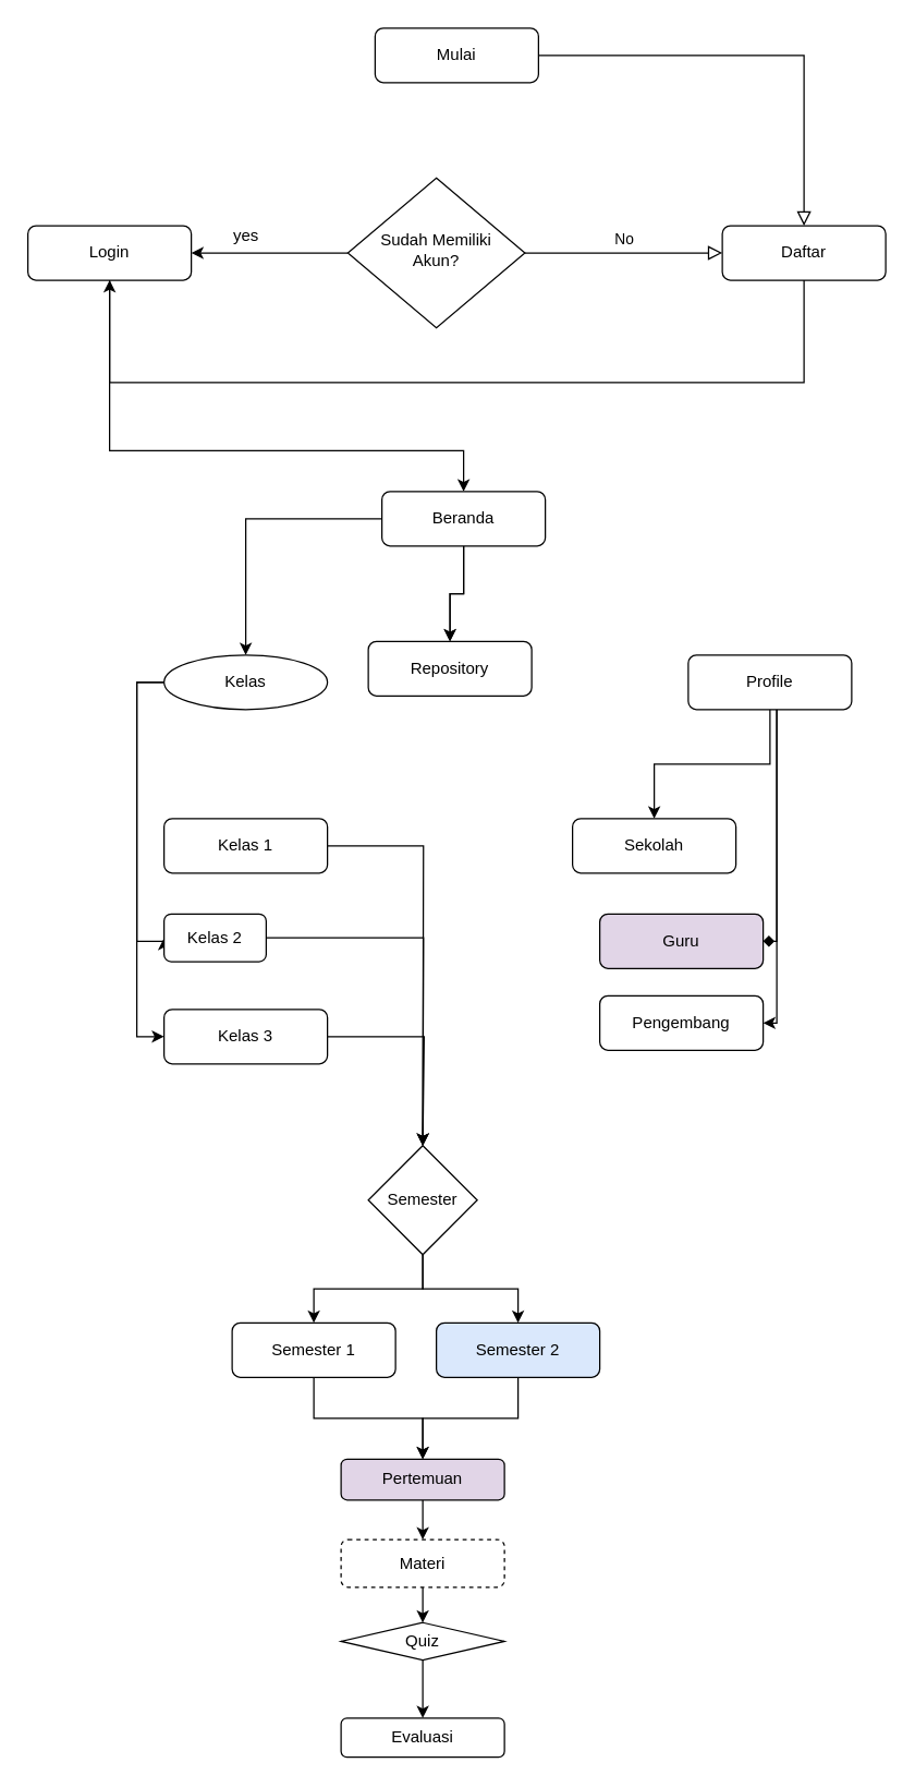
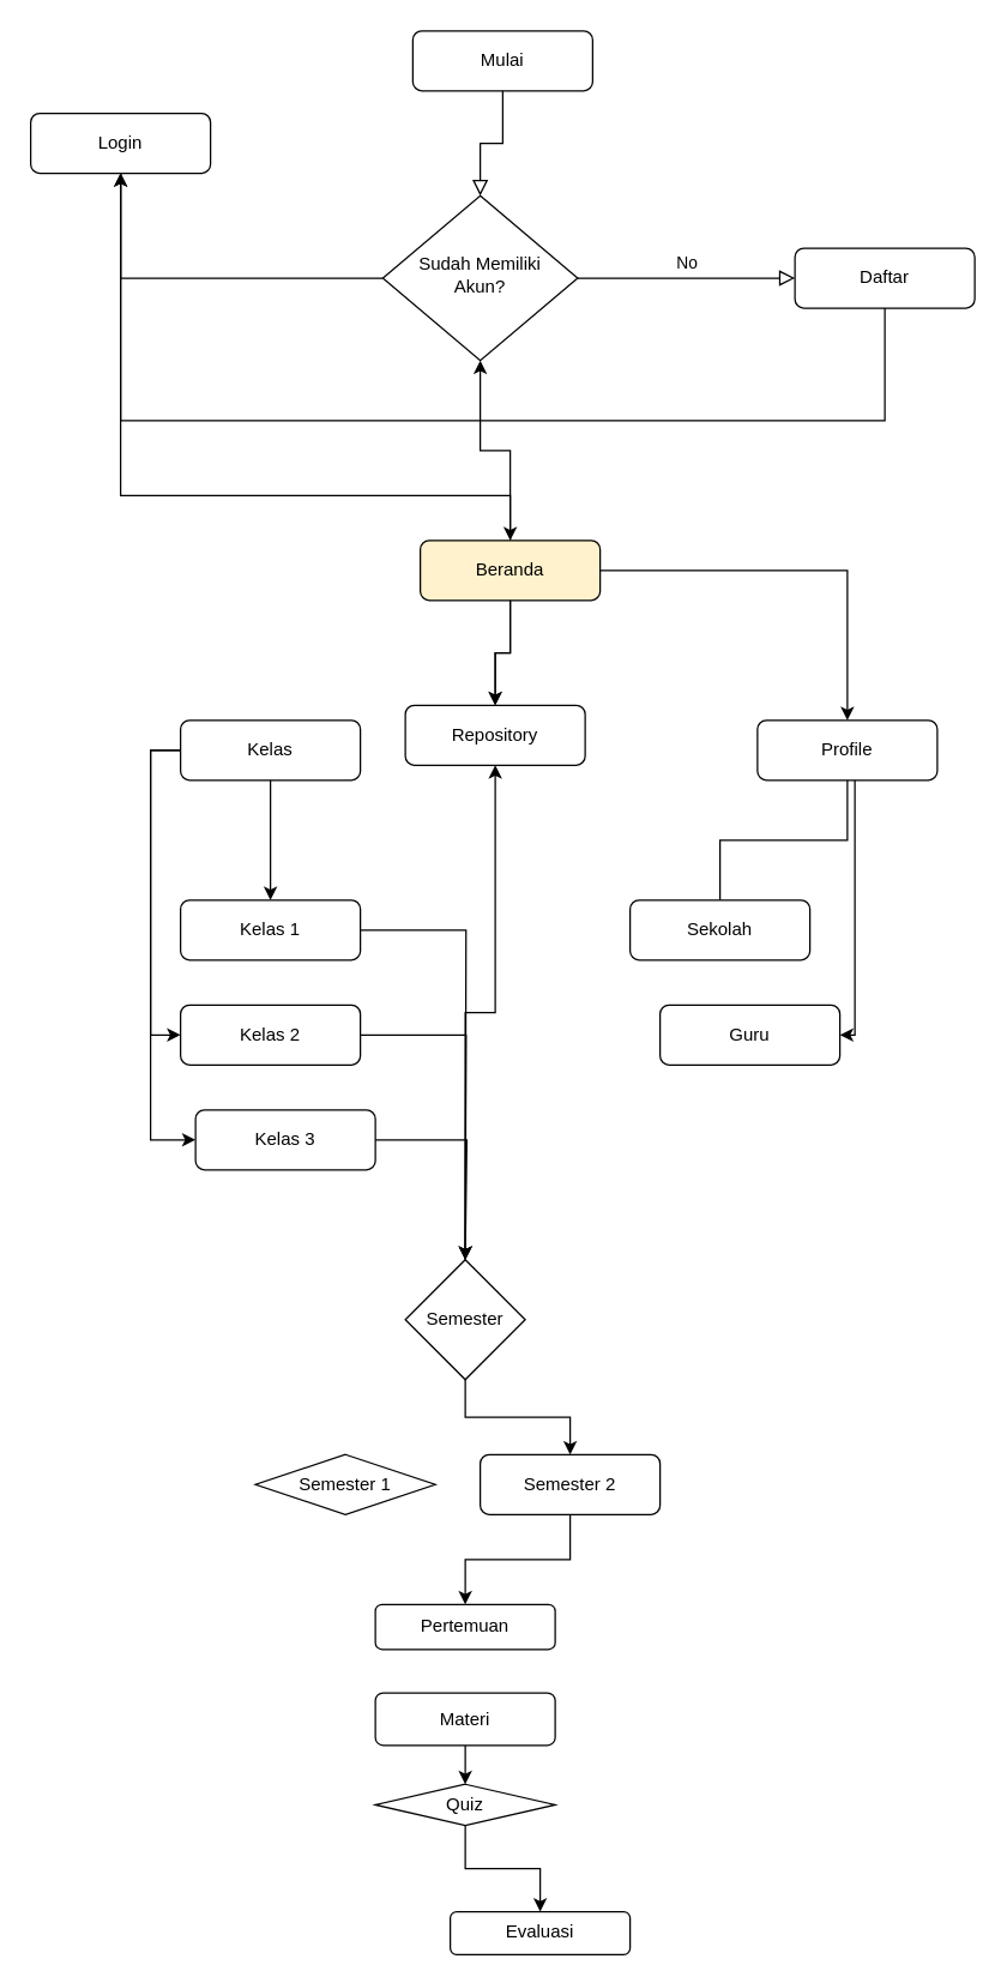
  <mxCell id="0" />
  <mxCell id="1" parent="0" />
- <mxCell id="2" value="" style="rounded=0;html=1;jettySize=auto;orthogonalLoop=1;fontSize=11;endArrow=block;endFill=0;endSize=8;strokeWidth=1;shadow=0;labelBackgroundColor=none;edgeStyle=orthogonalEdgeStyle;" parent="1" source="3" target="8" edge="1"><mxGeometry relative="1" as="geometry" /></mxCell>
+ <mxCell id="2" value="" style="rounded=0;html=1;jettySize=auto;orthogonalLoop=1;fontSize=11;endArrow=block;endFill=0;endSize=8;strokeWidth=1;shadow=0;labelBackgroundColor=none;edgeStyle=orthogonalEdgeStyle;" parent="1" source="3" target="6" edge="1"><mxGeometry relative="1" as="geometry" /></mxCell>
  <mxCell id="3" value="Mulai" style="rounded=1;whiteSpace=wrap;html=1;fontSize=12;glass=0;strokeWidth=1;shadow=0;" parent="1" vertex="1"><mxGeometry x="275" y="20" width="120" height="40" as="geometry" /></mxCell>
  <mxCell id="4" value="No" style="edgeStyle=orthogonalEdgeStyle;rounded=0;html=1;jettySize=auto;orthogonalLoop=1;fontSize=11;endArrow=block;endFill=0;endSize=8;strokeWidth=1;shadow=0;labelBackgroundColor=none;" parent="1" source="6" target="8" edge="1"><mxGeometry y="10" relative="1" as="geometry"><mxPoint as="offset" /></mxGeometry></mxCell>
  <mxCell id="5" style="edgeStyle=orthogonalEdgeStyle;rounded=0;orthogonalLoop=1;jettySize=auto;html=1;" parent="1" source="6" target="10" edge="1"><mxGeometry relative="1" as="geometry" /></mxCell>
  <mxCell id="6" value="Sudah Memiliki &lt;br&gt;Akun?" style="rhombus;whiteSpace=wrap;html=1;shadow=0;fontFamily=Helvetica;fontSize=12;align=center;strokeWidth=1;spacing=6;spacingTop=-4;" parent="1" vertex="1"><mxGeometry x="255" y="130" width="130" height="110" as="geometry" /></mxCell>
  <mxCell id="7" style="edgeStyle=orthogonalEdgeStyle;rounded=0;orthogonalLoop=1;jettySize=auto;html=1;entryX=0.5;entryY=1;entryDx=0;entryDy=0;" parent="1" source="8" target="10" edge="1"><mxGeometry relative="1" as="geometry"><mxPoint x="590" y="280" as="targetPoint" /><Array as="points"><mxPoint x="590" y="280" /><mxPoint x="80" y="280" /></Array></mxGeometry></mxCell>
  <mxCell id="8" value="Daftar" style="rounded=1;whiteSpace=wrap;html=1;fontSize=12;glass=0;strokeWidth=1;shadow=0;" parent="1" vertex="1"><mxGeometry x="530" y="165" width="120" height="40" as="geometry" /></mxCell>
  <mxCell id="9" style="edgeStyle=orthogonalEdgeStyle;rounded=0;orthogonalLoop=1;jettySize=auto;html=1;" parent="1" source="10" target="16" edge="1"><mxGeometry relative="1" as="geometry"><mxPoint x="340" y="360" as="targetPoint" /><Array as="points"><mxPoint x="80" y="330" /><mxPoint x="340" y="330" /></Array></mxGeometry></mxCell>
- <mxCell id="10" value="Login" style="rounded=1;whiteSpace=wrap;html=1;fontSize=12;glass=0;strokeWidth=1;shadow=0;" parent="1" vertex="1"><mxGeometry x="20" y="165" width="120" height="40" as="geometry" /></mxCell>
- <mxCell id="11" value="yes" style="text;html=1;align=center;verticalAlign=middle;resizable=0;points=[];autosize=1;strokeColor=none;fillColor=none;" parent="1" vertex="1"><mxGeometry x="160" y="158" width="40" height="30" as="geometry" /></mxCell>
+ <mxCell id="10" value="Login" style="rounded=1;whiteSpace=wrap;html=1;fontSize=12;glass=0;strokeWidth=1;shadow=0;" parent="1" vertex="1"><mxGeometry x="20" y="75" width="120" height="40" as="geometry" /></mxCell>
  <mxCell id="12" value="" style="edgeStyle=orthogonalEdgeStyle;rounded=0;orthogonalLoop=1;jettySize=auto;html=1;" parent="1" source="16" target="17" edge="1"><mxGeometry relative="1" as="geometry" /></mxCell>
  <mxCell id="13" value="" style="edgeStyle=orthogonalEdgeStyle;rounded=0;orthogonalLoop=1;jettySize=auto;html=1;" parent="1" source="16" target="17" edge="1"><mxGeometry relative="1" as="geometry" /></mxCell>
- <mxCell id="14" style="edgeStyle=orthogonalEdgeStyle;rounded=0;orthogonalLoop=1;jettySize=auto;html=1;" parent="1" source="16" target="25" edge="1"><mxGeometry relative="1" as="geometry" /></mxCell>
- <mxCell id="16" value="Beranda" style="rounded=1;whiteSpace=wrap;html=1;fontSize=12;glass=0;strokeWidth=1;shadow=0;" parent="1" vertex="1"><mxGeometry x="280" y="360" width="120" height="40" as="geometry" /></mxCell>
+ <mxCell id="14" style="edgeStyle=orthogonalEdgeStyle;rounded=0;orthogonalLoop=1;jettySize=auto;html=1;" parent="1" source="16" target="6" edge="1"><mxGeometry relative="1" as="geometry" /></mxCell>
+ <mxCell id="15" style="edgeStyle=orthogonalEdgeStyle;rounded=0;orthogonalLoop=1;jettySize=auto;html=1;entryX=0.5;entryY=0;entryDx=0;entryDy=0;" parent="1" source="16" target="21" edge="1"><mxGeometry relative="1" as="geometry" /></mxCell>
+ <mxCell id="16" value="Beranda" style="rounded=1;whiteSpace=wrap;html=1;fontSize=12;glass=0;strokeWidth=1;shadow=0;fillColor=#fff2cc;" parent="1" vertex="1"><mxGeometry x="280" y="360" width="120" height="40" as="geometry" /></mxCell>
  <mxCell id="17" value="Repository" style="rounded=1;whiteSpace=wrap;html=1;fontSize=12;glass=0;strokeWidth=1;shadow=0;" parent="1" vertex="1"><mxGeometry x="270" y="470" width="120" height="40" as="geometry" /></mxCell>
- <mxCell id="18" value="" style="edgeStyle=orthogonalEdgeStyle;rounded=0;orthogonalLoop=1;jettySize=auto;html=1;" parent="1" source="21" target="32" edge="1"><mxGeometry relative="1" as="geometry" /></mxCell>
- <mxCell id="19" style="edgeStyle=orthogonalEdgeStyle;rounded=0;orthogonalLoop=1;jettySize=auto;html=1;entryX=1;entryY=0.5;entryDx=0;entryDy=0;endArrow=diamond;" parent="1" source="21" target="33" edge="1"><mxGeometry relative="1" as="geometry"><Array as="points"><mxPoint x="570" y="500" /><mxPoint x="570" y="690" /></Array></mxGeometry></mxCell>
- <mxCell id="20" value="" style="edgeStyle=orthogonalEdgeStyle;rounded=0;orthogonalLoop=1;jettySize=auto;html=1;" parent="1" source="21" target="34" edge="1"><mxGeometry relative="1" as="geometry"><Array as="points"><mxPoint x="570" y="500" /><mxPoint x="570" y="750" /></Array></mxGeometry></mxCell>
+ <mxCell id="18" value="" style="edgeStyle=orthogonalEdgeStyle;rounded=0;orthogonalLoop=1;jettySize=auto;html=1;endArrow=none;" parent="1" source="21" target="32" edge="1"><mxGeometry relative="1" as="geometry" /></mxCell>
+ <mxCell id="19" style="edgeStyle=orthogonalEdgeStyle;rounded=0;orthogonalLoop=1;jettySize=auto;html=1;entryX=1;entryY=0.5;entryDx=0;entryDy=0;" parent="1" source="21" target="33" edge="1"><mxGeometry relative="1" as="geometry"><Array as="points"><mxPoint x="570" y="500" /><mxPoint x="570" y="690" /></Array></mxGeometry></mxCell>
  <mxCell id="21" value="Profile" style="rounded=1;whiteSpace=wrap;html=1;fontSize=12;glass=0;strokeWidth=1;shadow=0;" parent="1" vertex="1"><mxGeometry x="505" y="480" width="120" height="40" as="geometry" /></mxCell>
+ <mxCell id="22" value="" style="edgeStyle=orthogonalEdgeStyle;rounded=0;orthogonalLoop=1;jettySize=auto;html=1;" parent="1" source="25" target="27" edge="1"><mxGeometry relative="1" as="geometry" /></mxCell>
  <mxCell id="23" style="edgeStyle=orthogonalEdgeStyle;rounded=0;orthogonalLoop=1;jettySize=auto;html=1;entryX=0;entryY=0.5;entryDx=0;entryDy=0;" parent="1" source="25" target="29" edge="1"><mxGeometry relative="1" as="geometry"><mxPoint x="100" y="720" as="targetPoint" /><Array as="points"><mxPoint x="100" y="500" /><mxPoint x="100" y="690" /></Array></mxGeometry></mxCell>
  <mxCell id="24" style="edgeStyle=orthogonalEdgeStyle;rounded=0;orthogonalLoop=1;jettySize=auto;html=1;entryX=0;entryY=0.5;entryDx=0;entryDy=0;" parent="1" source="25" target="31" edge="1"><mxGeometry relative="1" as="geometry"><Array as="points"><mxPoint x="100" y="500" /><mxPoint x="100" y="760" /></Array></mxGeometry></mxCell>
- <mxCell id="25" value="Kelas" style="ellipse;whiteSpace=wrap;html=1;fontSize=12;glass=0;strokeWidth=1;shadow=0;" parent="1" vertex="1"><mxGeometry x="120" y="480" width="120" height="40" as="geometry" /></mxCell>
+ <mxCell id="25" value="Kelas" style="rounded=1;whiteSpace=wrap;html=1;fontSize=12;glass=0;strokeWidth=1;shadow=0;" parent="1" vertex="1"><mxGeometry x="120" y="480" width="120" height="40" as="geometry" /></mxCell>
  <mxCell id="26" style="edgeStyle=orthogonalEdgeStyle;rounded=0;orthogonalLoop=1;jettySize=auto;html=1;exitX=1;exitY=0.5;exitDx=0;exitDy=0;entryX=0.5;entryY=0;entryDx=0;entryDy=0;" edge="1" parent="1" source="27"><mxGeometry relative="1" as="geometry"><mxPoint x="310" y="840" as="targetPoint" /></mxGeometry></mxCell>
  <mxCell id="27" value="Kelas 1" style="rounded=1;whiteSpace=wrap;html=1;fontSize=12;glass=0;strokeWidth=1;shadow=0;" parent="1" vertex="1"><mxGeometry x="120" y="600" width="120" height="40" as="geometry" /></mxCell>
  <mxCell id="28" value="" style="edgeStyle=orthogonalEdgeStyle;rounded=0;orthogonalLoop=1;jettySize=auto;html=1;" edge="1" parent="1" source="29"><mxGeometry relative="1" as="geometry"><mxPoint x="310" y="840" as="targetPoint" /></mxGeometry></mxCell>
- <mxCell id="29" value="Kelas 2" style="rounded=1;whiteSpace=wrap;html=1;fontSize=12;glass=0;strokeWidth=1;shadow=0;" parent="1" vertex="1"><mxGeometry x="120" y="670" width="75" height="35" as="geometry" /></mxCell>
+ <mxCell id="29" value="Kelas 2" style="rounded=1;whiteSpace=wrap;html=1;fontSize=12;glass=0;strokeWidth=1;shadow=0;" parent="1" vertex="1"><mxGeometry x="120" y="670" width="120" height="40" as="geometry" /></mxCell>
  <mxCell id="30" style="edgeStyle=orthogonalEdgeStyle;rounded=0;orthogonalLoop=1;jettySize=auto;html=1;" edge="1" parent="1" source="31"><mxGeometry relative="1" as="geometry"><mxPoint x="310" y="840" as="targetPoint" /><Array as="points"><mxPoint x="311" y="760" /><mxPoint x="311" y="840" /></Array></mxGeometry></mxCell>
- <mxCell id="31" value="Kelas 3" style="rounded=1;whiteSpace=wrap;html=1;fontSize=12;glass=0;strokeWidth=1;shadow=0;" parent="1" vertex="1"><mxGeometry x="120" y="740" width="120" height="40" as="geometry" /></mxCell>
+ <mxCell id="31" value="Kelas 3" style="rounded=1;whiteSpace=wrap;html=1;fontSize=12;glass=0;strokeWidth=1;shadow=0;" parent="1" vertex="1"><mxGeometry x="130" y="740" width="120" height="40" as="geometry" /></mxCell>
  <mxCell id="32" value="Sekolah" style="rounded=1;whiteSpace=wrap;html=1;fontSize=12;glass=0;strokeWidth=1;shadow=0;" parent="1" vertex="1"><mxGeometry x="420" y="600" width="120" height="40" as="geometry" /></mxCell>
- <mxCell id="33" value="Guru" style="rounded=1;whiteSpace=wrap;html=1;fontSize=12;glass=0;strokeWidth=1;shadow=0;fillColor=#e1d5e7;" parent="1" vertex="1"><mxGeometry x="440" y="670" width="120" height="40" as="geometry" /></mxCell>
- <mxCell id="34" value="Pengembang" style="rounded=1;whiteSpace=wrap;html=1;fontSize=12;glass=0;strokeWidth=1;shadow=0;" parent="1" vertex="1"><mxGeometry x="440" y="730" width="120" height="40" as="geometry" /></mxCell>
- <mxCell id="35" style="edgeStyle=orthogonalEdgeStyle;rounded=0;orthogonalLoop=1;jettySize=auto;html=1;entryX=0.5;entryY=0;entryDx=0;entryDy=0;" edge="1" parent="1" source="36" target="43"><mxGeometry relative="1" as="geometry" /></mxCell>
- <mxCell id="36" value="Semester 1" style="whiteSpace=wrap;html=1;rounded=1;glass=0;strokeWidth=1;shadow=0;" vertex="1" parent="1"><mxGeometry x="170" y="970" width="120" height="40" as="geometry" /></mxCell>
- <mxCell id="37" style="edgeStyle=orthogonalEdgeStyle;rounded=0;orthogonalLoop=1;jettySize=auto;html=1;entryX=0.5;entryY=0;entryDx=0;entryDy=0;" edge="1" parent="1" source="39" target="36"><mxGeometry relative="1" as="geometry" /></mxCell>
+ <mxCell id="33" value="Guru" style="rounded=1;whiteSpace=wrap;html=1;fontSize=12;glass=0;strokeWidth=1;shadow=0;" parent="1" vertex="1"><mxGeometry x="440" y="670" width="120" height="40" as="geometry" /></mxCell>
+ <mxCell id="36" value="Semester 1" style="rhombus;whiteSpace=wrap;html=1;glass=0;strokeWidth=1;shadow=0;" vertex="1" parent="1"><mxGeometry x="170" y="970" width="120" height="40" as="geometry" /></mxCell>
+ <mxCell id="37" style="edgeStyle=orthogonalEdgeStyle;rounded=0;orthogonalLoop=1;jettySize=auto;html=1;" edge="1" parent="1" source="39" target="17"><mxGeometry relative="1" as="geometry" /></mxCell>
  <mxCell id="38" style="edgeStyle=orthogonalEdgeStyle;rounded=0;orthogonalLoop=1;jettySize=auto;html=1;entryX=0.5;entryY=0;entryDx=0;entryDy=0;" edge="1" parent="1" source="39" target="41"><mxGeometry relative="1" as="geometry" /></mxCell>
  <mxCell id="39" value="Semester" style="rhombus;whiteSpace=wrap;html=1;" vertex="1" parent="1"><mxGeometry x="270" y="840" width="80" height="80" as="geometry" /></mxCell>
  <mxCell id="40" value="" style="edgeStyle=orthogonalEdgeStyle;rounded=0;orthogonalLoop=1;jettySize=auto;html=1;" edge="1" parent="1" source="41" target="43"><mxGeometry relative="1" as="geometry" /></mxCell>
- <mxCell id="41" value="Semester 2" style="whiteSpace=wrap;html=1;rounded=1;glass=0;strokeWidth=1;shadow=0;fillColor=#dae8fc;" vertex="1" parent="1"><mxGeometry x="320" y="970" width="120" height="40" as="geometry" /></mxCell>
- <mxCell id="42" value="" style="edgeStyle=orthogonalEdgeStyle;rounded=0;orthogonalLoop=1;jettySize=auto;html=1;" edge="1" parent="1" source="43" target="45"><mxGeometry relative="1" as="geometry" /></mxCell>
- <mxCell id="43" value="Pertemuan" style="whiteSpace=wrap;html=1;rounded=1;glass=0;strokeWidth=1;shadow=0;fillColor=#e1d5e7;" vertex="1" parent="1"><mxGeometry x="250" y="1070" width="120" height="30" as="geometry" /></mxCell>
+ <mxCell id="41" value="Semester 2" style="whiteSpace=wrap;html=1;rounded=1;glass=0;strokeWidth=1;shadow=0;" vertex="1" parent="1"><mxGeometry x="320" y="970" width="120" height="40" as="geometry" /></mxCell>
+ <mxCell id="43" value="Pertemuan" style="whiteSpace=wrap;html=1;rounded=1;glass=0;strokeWidth=1;shadow=0;" vertex="1" parent="1"><mxGeometry x="250" y="1070" width="120" height="30" as="geometry" /></mxCell>
  <mxCell id="44" value="" style="edgeStyle=orthogonalEdgeStyle;rounded=0;orthogonalLoop=1;jettySize=auto;html=1;" edge="1" parent="1" source="45" target="47"><mxGeometry relative="1" as="geometry" /></mxCell>
- <mxCell id="45" value="Materi" style="whiteSpace=wrap;html=1;rounded=1;glass=0;strokeWidth=1;shadow=0;dashed=1;" vertex="1" parent="1"><mxGeometry x="250" y="1129" width="120" height="35" as="geometry" /></mxCell>
+ <mxCell id="45" value="Materi" style="whiteSpace=wrap;html=1;rounded=1;glass=0;strokeWidth=1;shadow=0;" vertex="1" parent="1"><mxGeometry x="250" y="1129" width="120" height="35" as="geometry" /></mxCell>
  <mxCell id="46" value="" style="edgeStyle=orthogonalEdgeStyle;rounded=0;orthogonalLoop=1;jettySize=auto;html=1;" edge="1" parent="1" source="47" target="48"><mxGeometry relative="1" as="geometry" /></mxCell>
  <mxCell id="47" value="Quiz" style="rhombus;whiteSpace=wrap;html=1;glass=0;strokeWidth=1;shadow=0;" vertex="1" parent="1"><mxGeometry x="250" y="1190" width="120" height="27.5" as="geometry" /></mxCell>
- <mxCell id="48" value="Evaluasi" style="whiteSpace=wrap;html=1;rounded=1;glass=0;strokeWidth=1;shadow=0;" vertex="1" parent="1"><mxGeometry x="250" y="1260" width="120" height="28.75" as="geometry" /></mxCell>
+ <mxCell id="48" value="Evaluasi" style="whiteSpace=wrap;html=1;rounded=1;glass=0;strokeWidth=1;shadow=0;" vertex="1" parent="1"><mxGeometry x="300" y="1275" width="120" height="28.75" as="geometry" /></mxCell>
